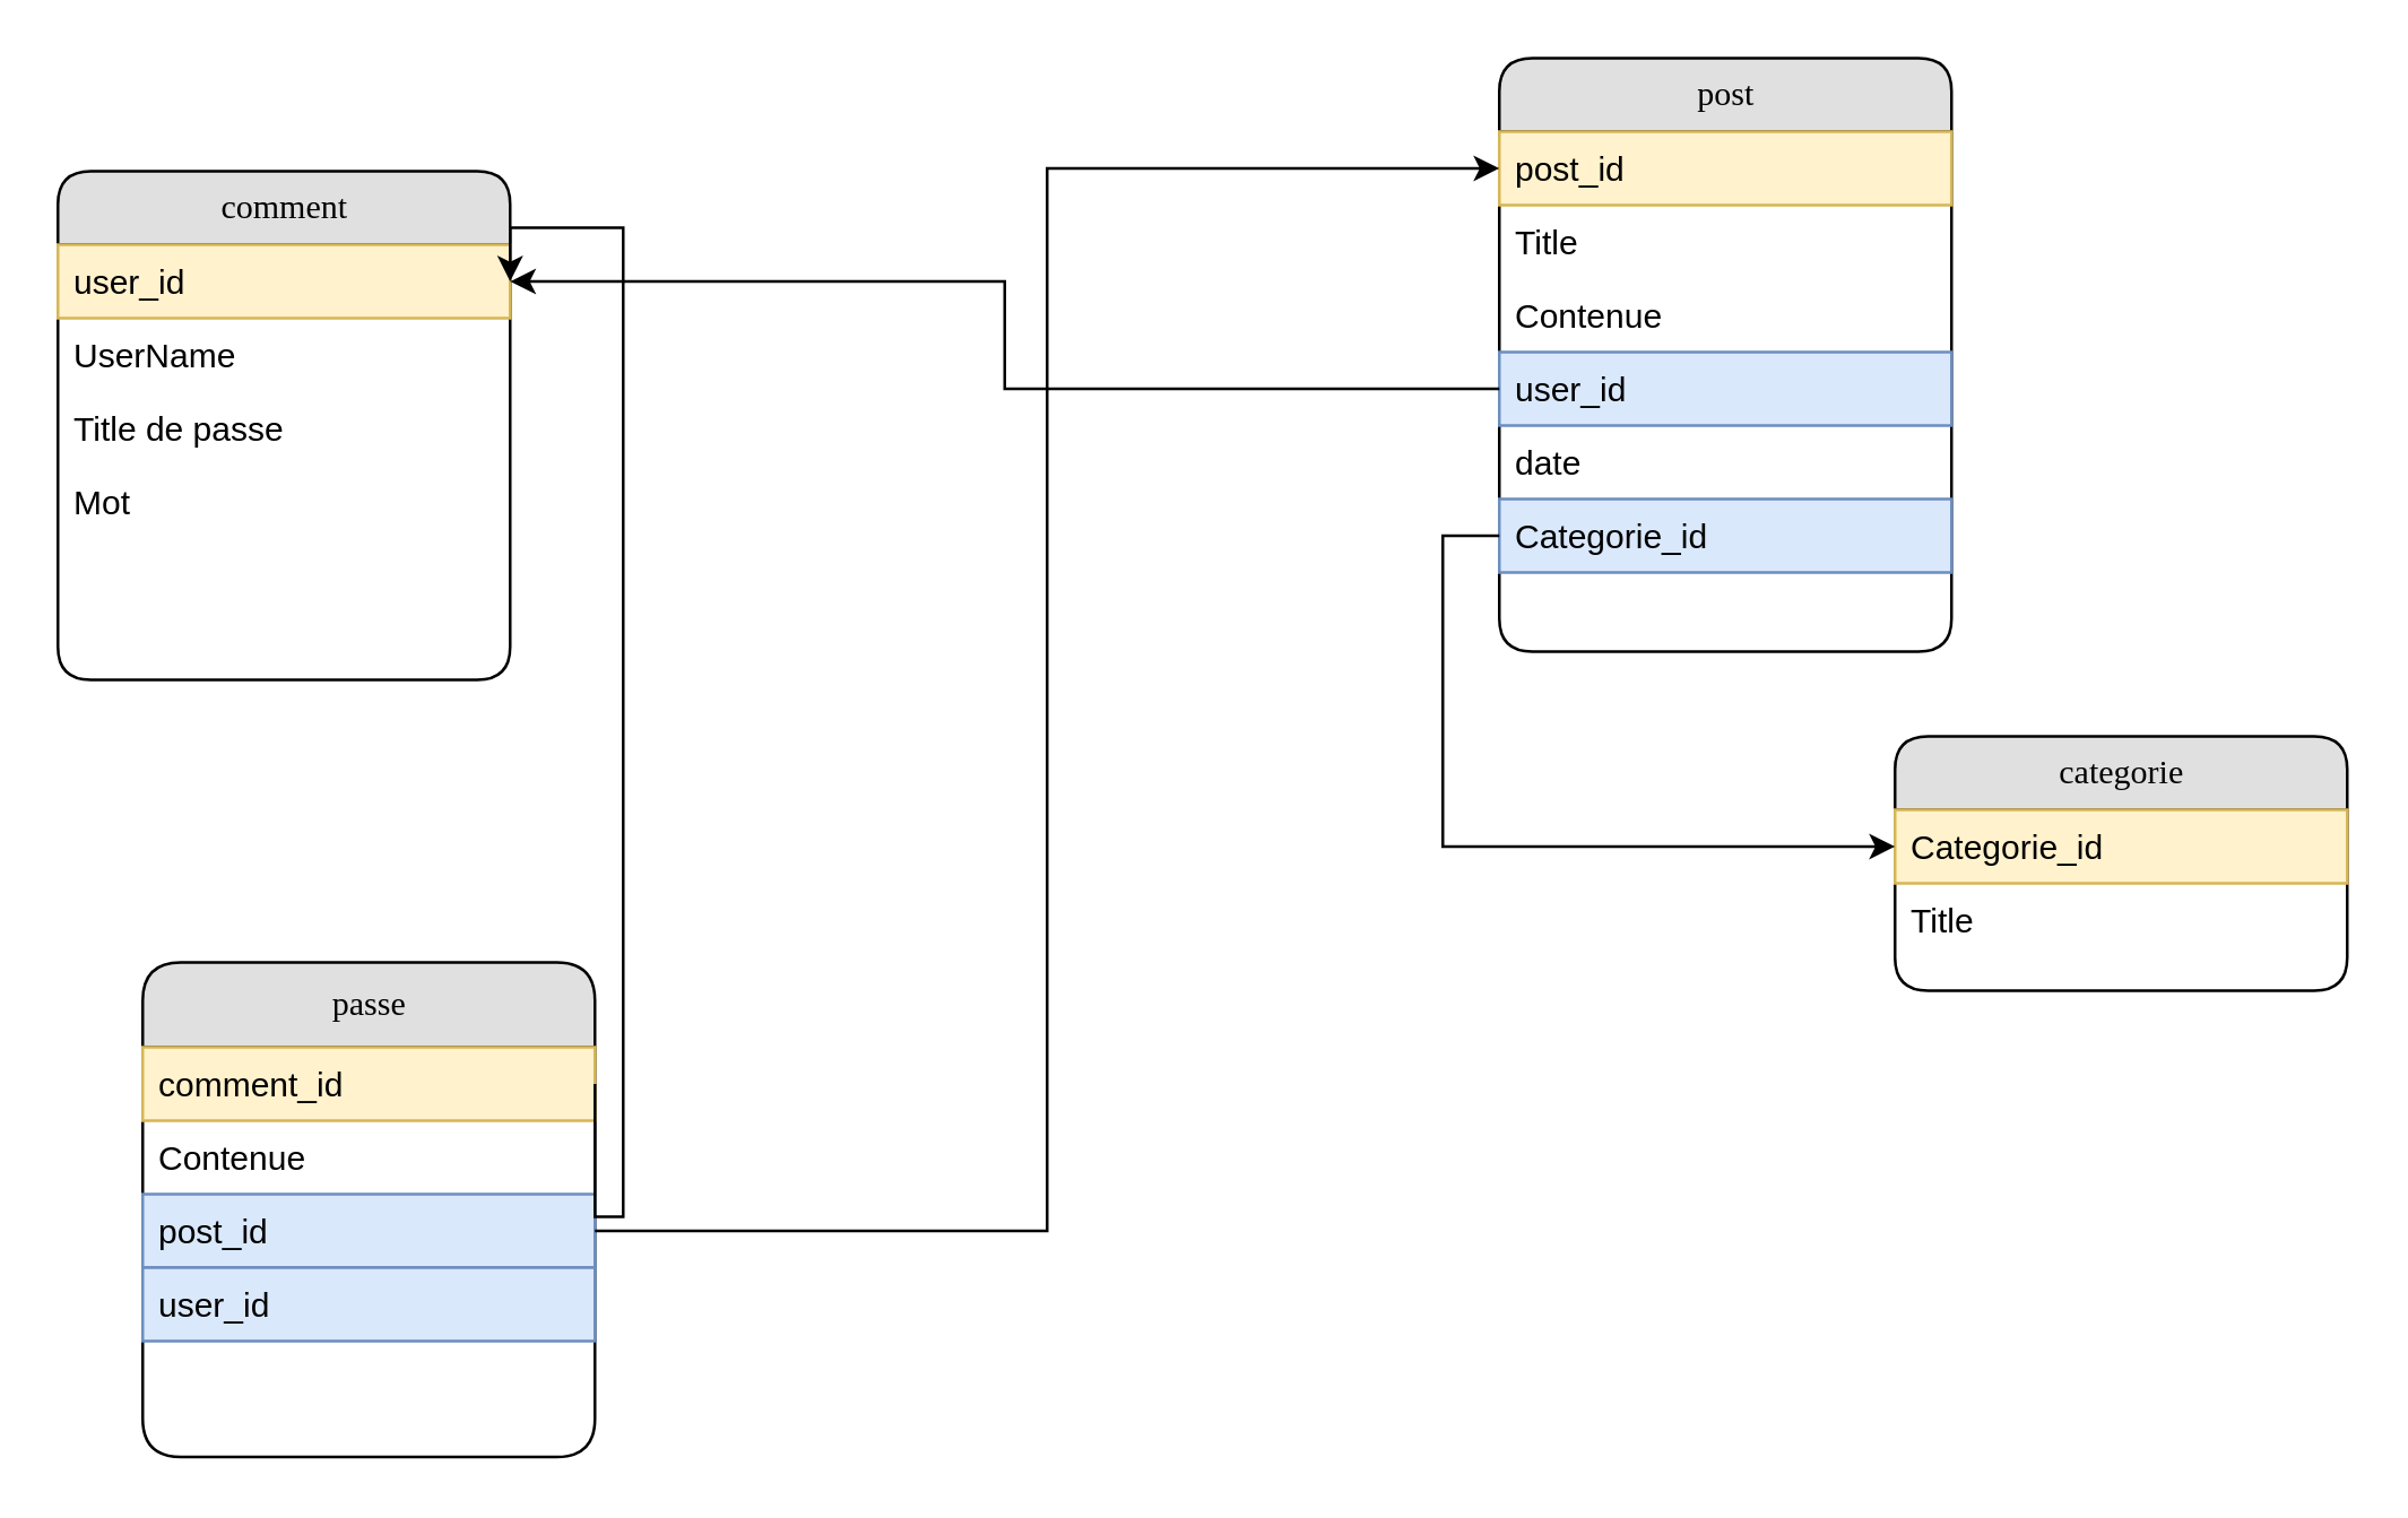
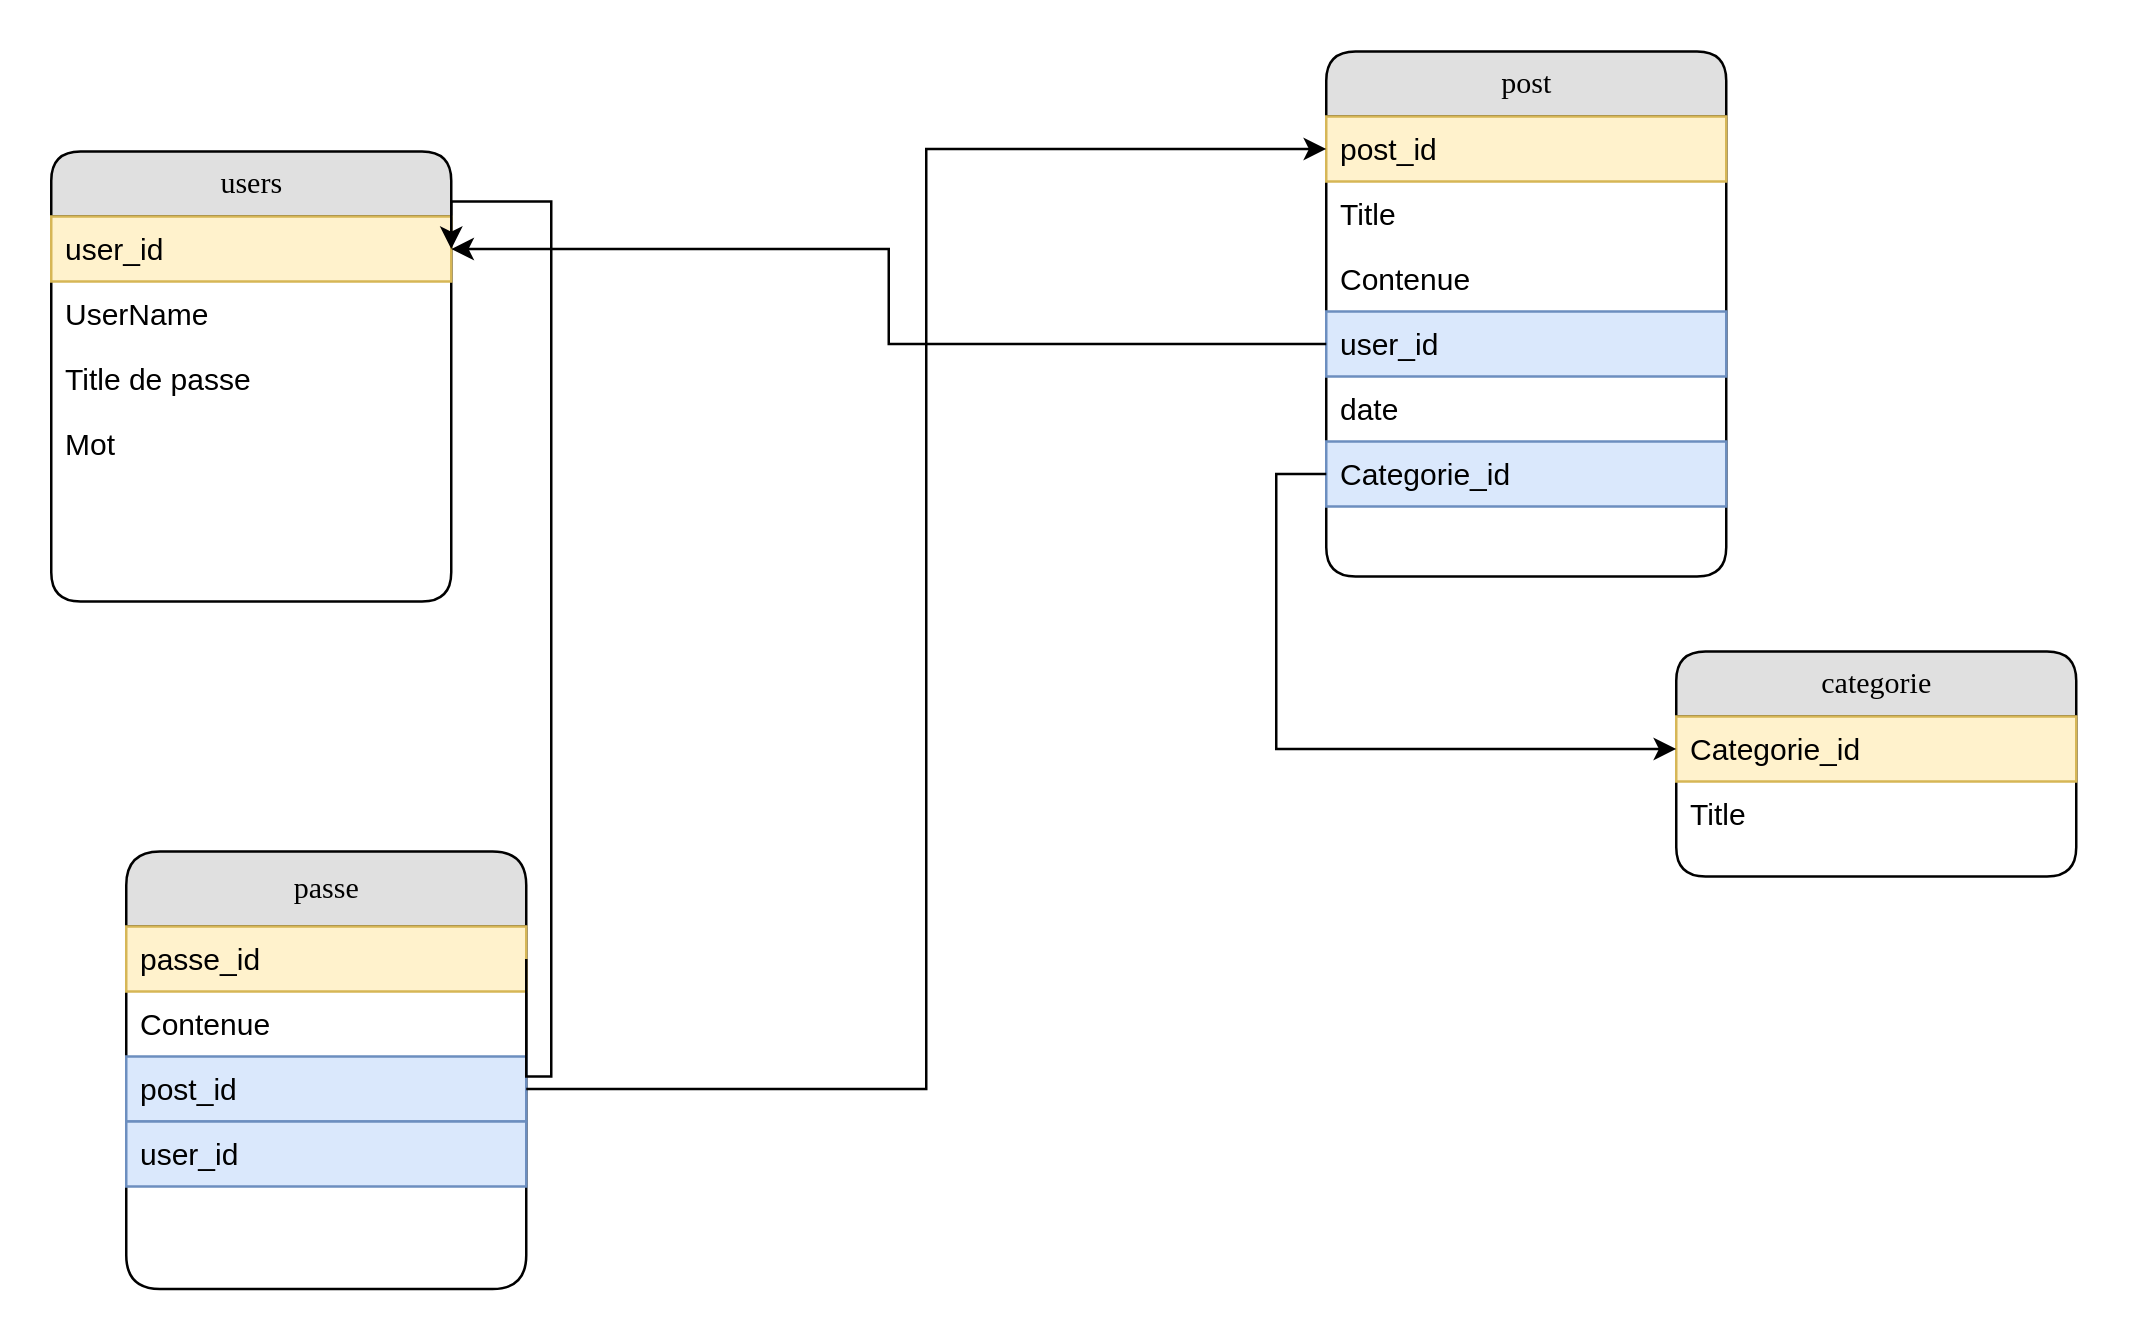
  <mxCell id="0" />
  <mxCell id="1" parent="0" />
  <mxCell id="2" value="post" style="swimlane;html=1;fontStyle=0;childLayout=stackLayout;horizontal=1;startSize=26;fillColor=#e0e0e0;horizontalStack=0;resizeParent=1;resizeLast=0;collapsible=1;marginBottom=0;swimlaneFillColor=#ffffff;align=center;rounded=1;shadow=0;comic=0;labelBackgroundColor=none;strokeWidth=1;fontFamily=Verdana;fontSize=12" parent="1" vertex="1"><mxGeometry x="530" y="20" width="160" height="210" as="geometry" /></mxCell>
  <mxCell id="3" value="post_id" style="text;html=1;strokeColor=#d6b656;fillColor=#fff2cc;spacingLeft=4;spacingRight=4;whiteSpace=wrap;overflow=hidden;rotatable=0;points=[[0,0.5],[1,0.5]];portConstraint=eastwest;" parent="2" vertex="1"><mxGeometry y="26" width="160" height="26" as="geometry" /></mxCell>
  <mxCell id="4" value="Title" style="text;html=1;strokeColor=none;fillColor=none;spacingLeft=4;spacingRight=4;whiteSpace=wrap;overflow=hidden;rotatable=0;points=[[0,0.5],[1,0.5]];portConstraint=eastwest;" vertex="1" parent="2"><mxGeometry y="52" width="160" height="26" as="geometry" /></mxCell>
  <mxCell id="5" value="Contenue" style="text;html=1;strokeColor=none;fillColor=none;spacingLeft=4;spacingRight=4;whiteSpace=wrap;overflow=hidden;rotatable=0;points=[[0,0.5],[1,0.5]];portConstraint=eastwest;" parent="2" vertex="1"><mxGeometry y="78" width="160" height="26" as="geometry" /></mxCell>
  <mxCell id="6" value="user_id" style="text;html=1;strokeColor=#6c8ebf;fillColor=#dae8fc;spacingLeft=4;spacingRight=4;whiteSpace=wrap;overflow=hidden;rotatable=0;points=[[0,0.5],[1,0.5]];portConstraint=eastwest;" vertex="1" parent="2"><mxGeometry y="104" width="160" height="26" as="geometry" /></mxCell>
  <mxCell id="7" value="date" style="text;html=1;strokeColor=none;fillColor=none;spacingLeft=4;spacingRight=4;whiteSpace=wrap;overflow=hidden;rotatable=0;points=[[0,0.5],[1,0.5]];portConstraint=eastwest;" vertex="1" parent="2"><mxGeometry y="130" width="160" height="26" as="geometry" /></mxCell>
  <mxCell id="8" value="Categorie_id" style="text;html=1;strokeColor=#6c8ebf;fillColor=#dae8fc;spacingLeft=4;spacingRight=4;whiteSpace=wrap;overflow=hidden;rotatable=0;points=[[0,0.5],[1,0.5]];portConstraint=eastwest;" vertex="1" parent="2"><mxGeometry y="156" width="160" height="26" as="geometry" /></mxCell>
- <mxCell id="9" value="comment" style="swimlane;html=1;fontStyle=0;childLayout=stackLayout;horizontal=1;startSize=26;fillColor=#e0e0e0;horizontalStack=0;resizeParent=1;resizeLast=0;collapsible=1;marginBottom=0;swimlaneFillColor=#ffffff;align=center;rounded=1;shadow=0;comic=0;labelBackgroundColor=none;strokeWidth=1;fontFamily=Verdana;fontSize=12" parent="1" vertex="1"><mxGeometry x="20" y="60" width="160" height="180" as="geometry" /></mxCell>
+ <mxCell id="9" value="users" style="swimlane;html=1;fontStyle=0;childLayout=stackLayout;horizontal=1;startSize=26;fillColor=#e0e0e0;horizontalStack=0;resizeParent=1;resizeLast=0;collapsible=1;marginBottom=0;swimlaneFillColor=#ffffff;align=center;rounded=1;shadow=0;comic=0;labelBackgroundColor=none;strokeWidth=1;fontFamily=Verdana;fontSize=12" parent="1" vertex="1"><mxGeometry x="20" y="60" width="160" height="180" as="geometry" /></mxCell>
  <mxCell id="10" value="user_id" style="text;html=1;strokeColor=#d6b656;fillColor=#fff2cc;spacingLeft=4;spacingRight=4;whiteSpace=wrap;overflow=hidden;rotatable=0;points=[[0,0.5],[1,0.5]];portConstraint=eastwest;" parent="9" vertex="1"><mxGeometry y="26" width="160" height="26" as="geometry" /></mxCell>
  <mxCell id="11" value="UserName" style="text;html=1;strokeColor=none;fillColor=none;spacingLeft=4;spacingRight=4;whiteSpace=wrap;overflow=hidden;rotatable=0;points=[[0,0.5],[1,0.5]];portConstraint=eastwest;" parent="9" vertex="1"><mxGeometry y="52" width="160" height="26" as="geometry" /></mxCell>
  <mxCell id="12" value="Title de passe" style="text;html=1;strokeColor=none;fillColor=none;spacingLeft=4;spacingRight=4;whiteSpace=wrap;overflow=hidden;rotatable=0;points=[[0,0.5],[1,0.5]];portConstraint=eastwest;" vertex="1" parent="9"><mxGeometry y="78" width="160" height="26" as="geometry" /></mxCell>
  <mxCell id="13" value="Mot" style="text;html=1;strokeColor=none;fillColor=none;spacingLeft=4;spacingRight=4;whiteSpace=wrap;overflow=hidden;rotatable=0;points=[[0,0.5],[1,0.5]];portConstraint=eastwest;" vertex="1" parent="9"><mxGeometry y="104" width="160" height="26" as="geometry" /></mxCell>
  <mxCell id="14" style="edgeStyle=orthogonalEdgeStyle;rounded=0;orthogonalLoop=1;jettySize=auto;html=1;exitX=0;exitY=0.5;exitDx=0;exitDy=0;entryX=1;entryY=0.5;entryDx=0;entryDy=0;" edge="1" parent="1" source="6" target="10"><mxGeometry relative="1" as="geometry" /></mxCell>
  <mxCell id="15" value="passe" style="swimlane;html=1;fontStyle=0;childLayout=stackLayout;horizontal=1;startSize=30;fillColor=#e0e0e0;horizontalStack=0;resizeParent=1;resizeLast=0;collapsible=1;marginBottom=0;swimlaneFillColor=#ffffff;align=center;rounded=1;shadow=0;comic=0;labelBackgroundColor=none;strokeWidth=1;fontFamily=Verdana;fontSize=12" vertex="1" parent="1"><mxGeometry x="50" y="340" width="160" height="175" as="geometry" /></mxCell>
- <mxCell id="16" value="comment_id" style="text;html=1;strokeColor=#d6b656;fillColor=#fff2cc;spacingLeft=4;spacingRight=4;whiteSpace=wrap;overflow=hidden;rotatable=0;points=[[0,0.5],[1,0.5]];portConstraint=eastwest;" vertex="1" parent="15"><mxGeometry y="30" width="160" height="26" as="geometry" /></mxCell>
+ <mxCell id="16" value="passe_id" style="text;html=1;strokeColor=#d6b656;fillColor=#fff2cc;spacingLeft=4;spacingRight=4;whiteSpace=wrap;overflow=hidden;rotatable=0;points=[[0,0.5],[1,0.5]];portConstraint=eastwest;" vertex="1" parent="15"><mxGeometry y="30" width="160" height="26" as="geometry" /></mxCell>
  <mxCell id="17" value="Contenue" style="text;html=1;strokeColor=none;fillColor=none;spacingLeft=4;spacingRight=4;whiteSpace=wrap;overflow=hidden;rotatable=0;points=[[0,0.5],[1,0.5]];portConstraint=eastwest;" vertex="1" parent="15"><mxGeometry y="56" width="160" height="26" as="geometry" /></mxCell>
  <mxCell id="18" value="post_id" style="text;html=1;strokeColor=#6c8ebf;fillColor=#dae8fc;spacingLeft=4;spacingRight=4;whiteSpace=wrap;overflow=hidden;rotatable=0;points=[[0,0.5],[1,0.5]];portConstraint=eastwest;" vertex="1" parent="15"><mxGeometry y="82" width="160" height="26" as="geometry" /></mxCell>
  <mxCell id="19" value="user_id" style="text;html=1;strokeColor=#6c8ebf;fillColor=#dae8fc;spacingLeft=4;spacingRight=4;whiteSpace=wrap;overflow=hidden;rotatable=0;points=[[0,0.5],[1,0.5]];portConstraint=eastwest;" vertex="1" parent="15"><mxGeometry y="108" width="160" height="26" as="geometry" /></mxCell>
  <mxCell id="20" style="edgeStyle=orthogonalEdgeStyle;rounded=0;orthogonalLoop=1;jettySize=auto;html=1;entryX=1;entryY=0.5;entryDx=0;entryDy=0;exitX=1;exitY=0.5;exitDx=0;exitDy=0;" edge="1" parent="1" source="16" target="10"><mxGeometry relative="1" as="geometry"><Array as="points"><mxPoint x="210" y="430" /><mxPoint x="220" y="430" /><mxPoint x="220" y="80" /><mxPoint x="180" y="80" /></Array></mxGeometry></mxCell>
  <mxCell id="21" style="edgeStyle=orthogonalEdgeStyle;rounded=0;orthogonalLoop=1;jettySize=auto;html=1;entryX=0;entryY=0.5;entryDx=0;entryDy=0;" edge="1" parent="1" source="18" target="3"><mxGeometry relative="1" as="geometry" /></mxCell>
  <mxCell id="22" value="categorie" style="swimlane;html=1;fontStyle=0;childLayout=stackLayout;horizontal=1;startSize=26;fillColor=#e0e0e0;horizontalStack=0;resizeParent=1;resizeLast=0;collapsible=1;marginBottom=0;swimlaneFillColor=#ffffff;align=center;rounded=1;shadow=0;comic=0;labelBackgroundColor=none;strokeWidth=1;fontFamily=Verdana;fontSize=12" vertex="1" parent="1"><mxGeometry x="670" y="260" width="160" height="90" as="geometry" /></mxCell>
  <mxCell id="23" value="Categorie_id" style="text;html=1;strokeColor=#d6b656;fillColor=#fff2cc;spacingLeft=4;spacingRight=4;whiteSpace=wrap;overflow=hidden;rotatable=0;points=[[0,0.5],[1,0.5]];portConstraint=eastwest;" vertex="1" parent="22"><mxGeometry y="26" width="160" height="26" as="geometry" /></mxCell>
  <mxCell id="24" value="Title" style="text;html=1;strokeColor=none;fillColor=none;spacingLeft=4;spacingRight=4;whiteSpace=wrap;overflow=hidden;rotatable=0;points=[[0,0.5],[1,0.5]];portConstraint=eastwest;" vertex="1" parent="22"><mxGeometry y="52" width="160" height="26" as="geometry" /></mxCell>
  <mxCell id="25" style="edgeStyle=orthogonalEdgeStyle;rounded=0;orthogonalLoop=1;jettySize=auto;html=1;exitX=0;exitY=0.5;exitDx=0;exitDy=0;entryX=0;entryY=0.5;entryDx=0;entryDy=0;" edge="1" parent="1" source="8" target="23"><mxGeometry relative="1" as="geometry" /></mxCell>
